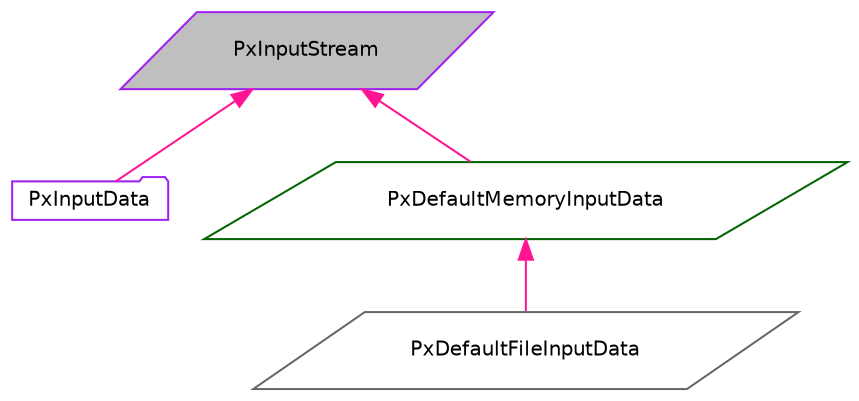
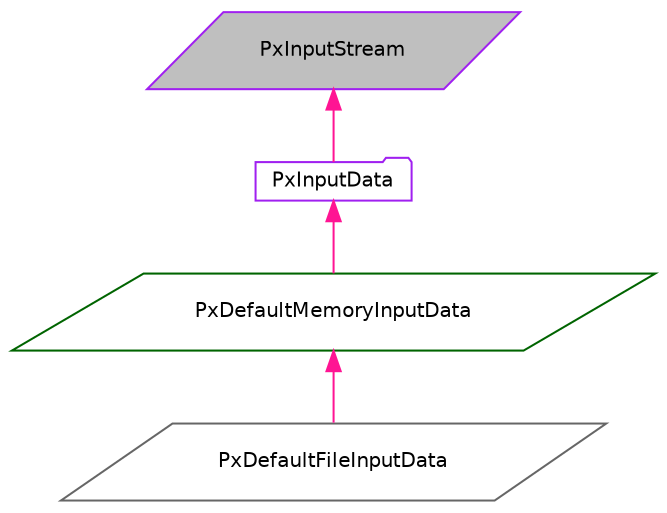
  digraph {
    node [color=purple fillcolor=white fontname=Helvetica fontsize=10 shape=parallelogram style=filled]
    edge [color=deeppink dir=back fontname=Helvetica fontsize=10 labelfontname=Helvetica labelfontsize=10 style=solid]
    n1 [fillcolor=grey75 fontcolor=black height=0.2 label=PxInputStream width=0.4]
    n2 [height=0.2 label=PxInputData shape=folder width=0.4]
    n3 [color=darkgreen height=0.2 label=PxDefaultMemoryInputData width=0.4]
    n4 [color=gray40 height=0.2 label=PxDefaultFileInputData width=0.4]
    n1 -> n2
-   n1 -> n3
+   n2 -> n3
    n3 -> n4
  }
